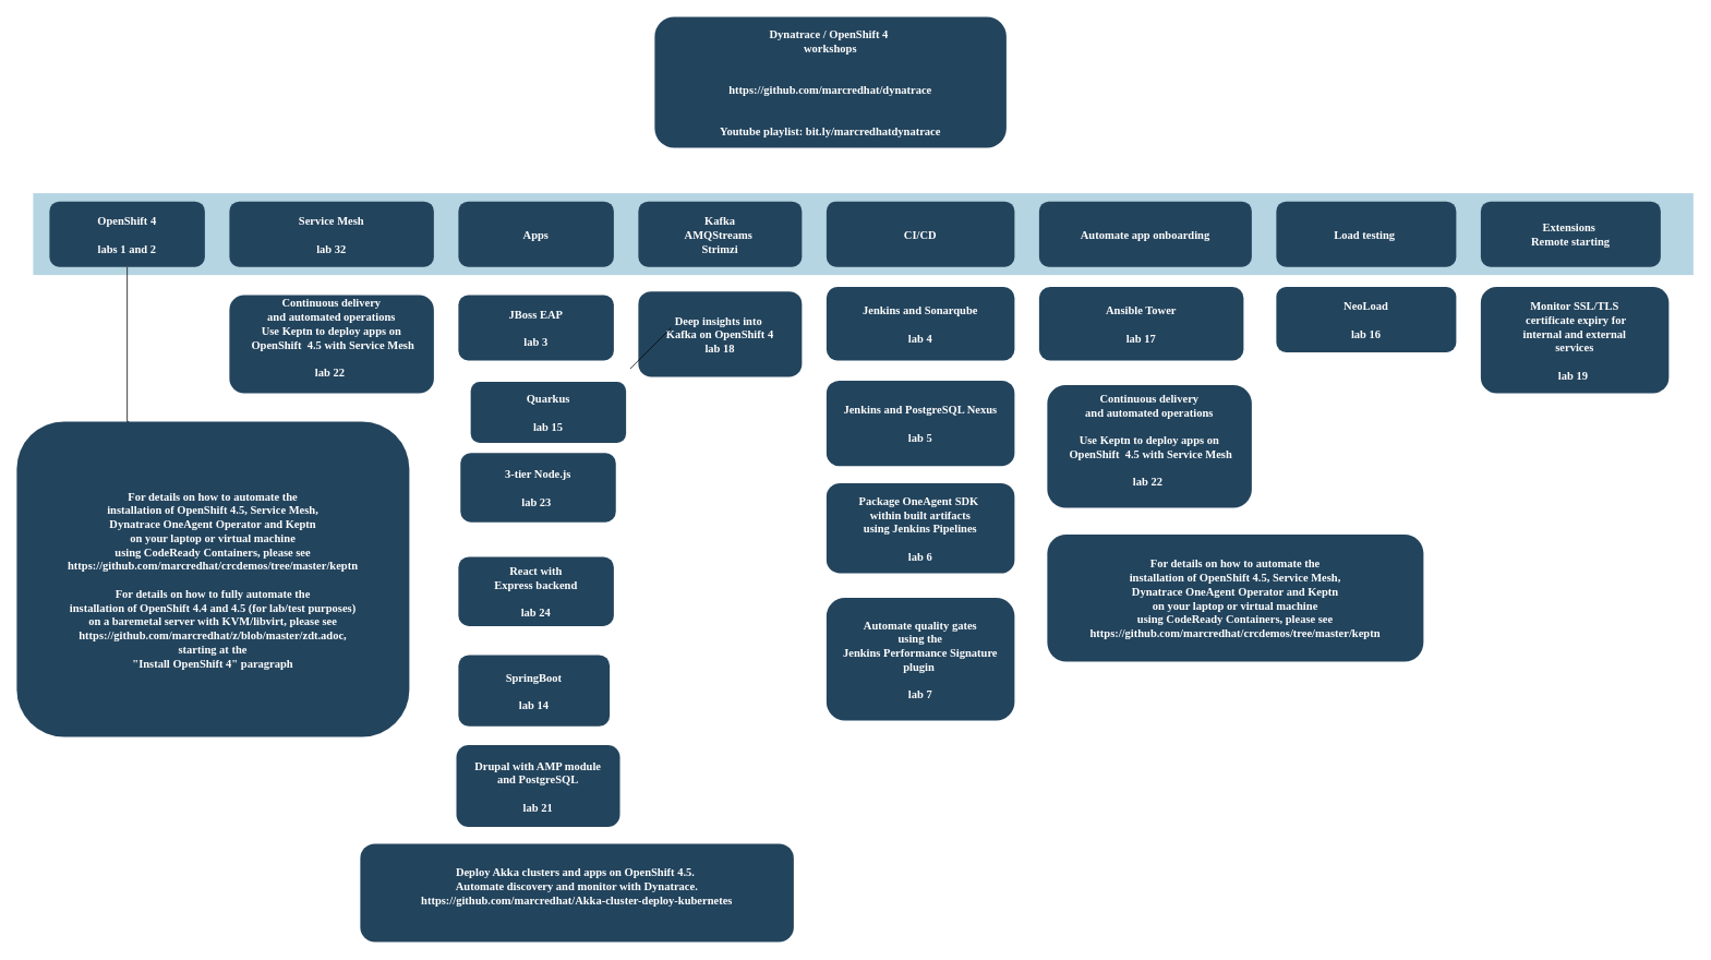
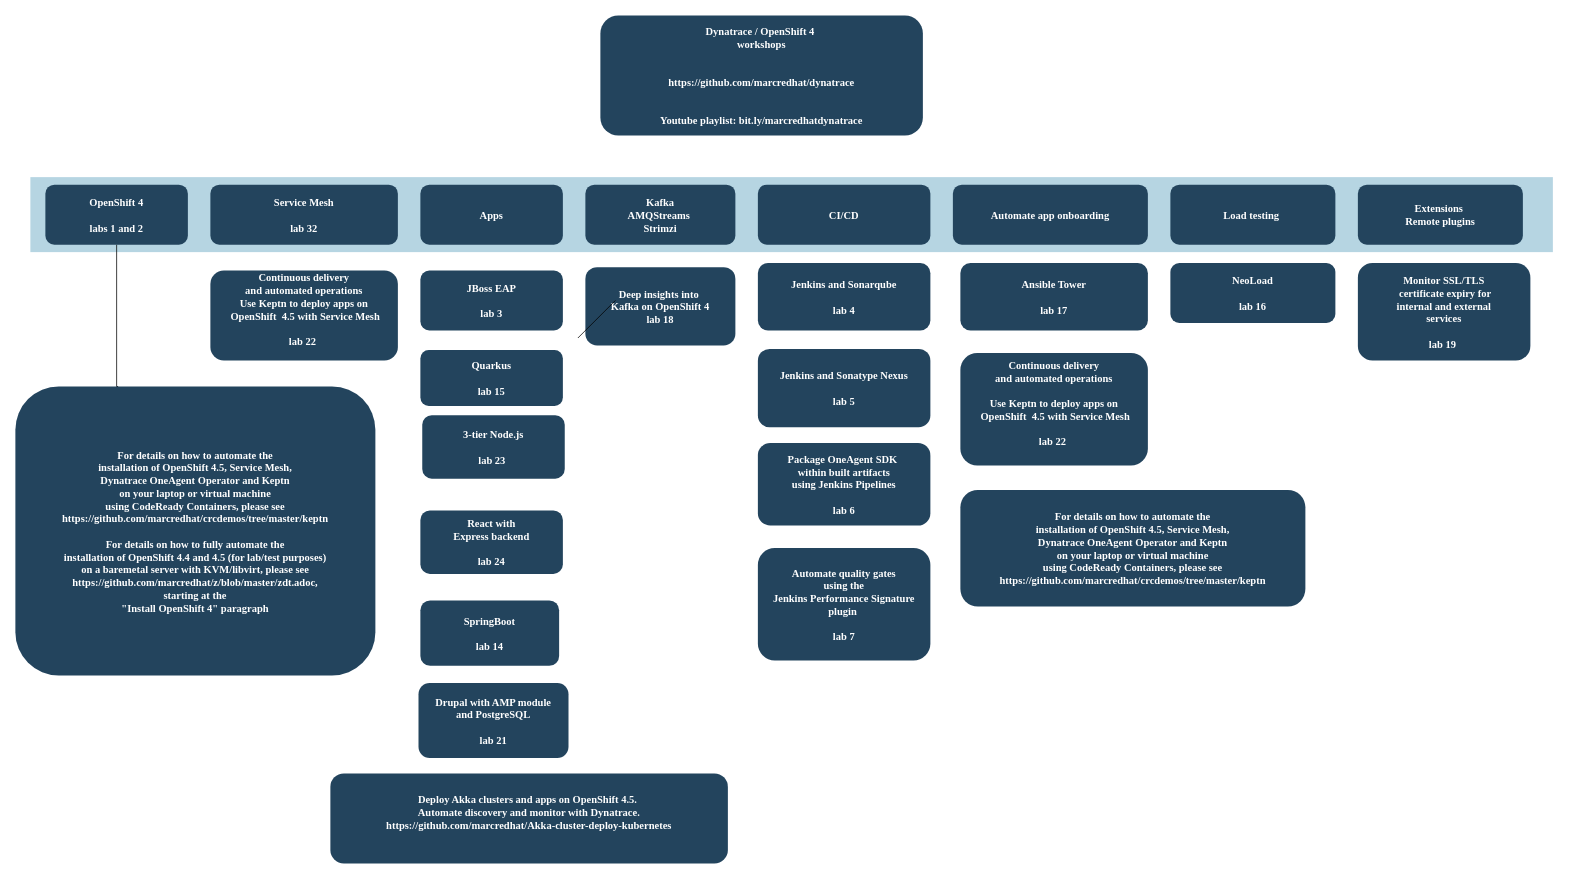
  <mxCell id="0" />
  <mxCell id="1" parent="0" />
  <mxCell id="2" value="" style="fillColor=#10739E;strokeColor=none;opacity=30;" parent="1" vertex="1"><mxGeometry x="40" y="235.5" width="2030" height="100" as="geometry" /></mxCell>
  <mxCell id="3" value="Dynatrace / OpenShift 4 &#10;workshops&#10;&#10;&#10;https://github.com/marcredhat/dynatrace&#10;&#10;&#10;Youtube playlist: bit.ly/marcredhatdynatrace" style="rounded=1;fillColor=#23445D;gradientColor=none;strokeColor=none;fontColor=#FFFFFF;fontStyle=1;fontFamily=Tahoma;fontSize=14" parent="1" vertex="1"><mxGeometry x="800" y="20" width="430" height="160" as="geometry" /></mxCell>
  <mxCell id="4" value="&#10;Kafka &#10;AMQStreams &#10;Strimzi&#10;" style="rounded=1;fillColor=#23445D;gradientColor=none;strokeColor=none;fontColor=#FFFFFF;fontStyle=1;fontFamily=Tahoma;fontSize=14" parent="1" vertex="1"><mxGeometry x="780" y="245.5" width="200" height="80" as="geometry" /></mxCell>
  <mxCell id="5" value="Apps" style="rounded=1;fillColor=#23445D;gradientColor=none;strokeColor=none;fontColor=#FFFFFF;fontStyle=1;fontFamily=Tahoma;fontSize=14" parent="1" vertex="1"><mxGeometry x="560" y="245.5" width="190" height="80" as="geometry" /></mxCell>
  <mxCell id="6" value="&#10;Service Mesh&#10;&#10;lab 32&#10;" style="rounded=1;fillColor=#23445D;gradientColor=none;strokeColor=none;fontColor=#FFFFFF;fontStyle=1;fontFamily=Tahoma;fontSize=14;align=center;" parent="1" vertex="1"><mxGeometry x="280" y="245.5" width="250" height="80" as="geometry" /></mxCell>
  <mxCell id="7" style="edgeStyle=orthogonalEdgeStyle;rounded=0;orthogonalLoop=1;jettySize=auto;html=1;entryX=0.284;entryY=-0.003;entryDx=0;entryDy=0;fontColor=#FFFFFF;entryPerimeter=0;" edge="1" parent="1" source="8" target="29"><mxGeometry relative="1" as="geometry"><Array as="points"><mxPoint x="155" y="515" /><mxPoint x="156" y="515" /></Array></mxGeometry></mxCell>
  <mxCell id="8" value="OpenShift 4&#10;&#10;labs 1 and 2" style="rounded=1;fillColor=#23445D;gradientColor=none;strokeColor=none;fontColor=#FFFFFF;fontStyle=1;fontFamily=Tahoma;fontSize=14" parent="1" vertex="1"><mxGeometry x="60" y="245.5" width="190" height="80" as="geometry" /></mxCell>
  <mxCell id="9" value="Continuous delivery &#10;and automated operations &#10;Use Keptn to deploy apps on&#10; OpenShift  4.5 with Service Mesh&#10;&#10;lab 22 &#10; " style="rounded=1;fillColor=#23445D;gradientColor=none;strokeColor=none;fontColor=#FFFFFF;fontStyle=1;fontFamily=Tahoma;fontSize=14" parent="1" vertex="1"><mxGeometry x="280" y="360" width="250" height="120" as="geometry" /></mxCell>
  <mxCell id="10" value="JBoss EAP&#10;&#10;lab 3" style="rounded=1;fillColor=#23445D;gradientColor=none;strokeColor=none;fontColor=#FFFFFF;fontStyle=1;fontFamily=Tahoma;fontSize=14" parent="1" vertex="1"><mxGeometry x="560" y="360" width="190" height="80" as="geometry" /></mxCell>
- <mxCell id="11" value="Quarkus&#10;&#10;lab 15" style="rounded=1;fillColor=#23445D;gradientColor=none;strokeColor=none;fontColor=#FFFFFF;fontStyle=1;fontFamily=Tahoma;fontSize=14" parent="1" vertex="1"><mxGeometry x="575" y="466" width="190" height="74.5" as="geometry" /></mxCell>
+ <mxCell id="11" value="Quarkus&#10;&#10;lab 15" style="rounded=1;fillColor=#23445D;gradientColor=none;strokeColor=none;fontColor=#FFFFFF;fontStyle=1;fontFamily=Tahoma;fontSize=14" parent="1" vertex="1"><mxGeometry x="560" y="466" width="190" height="74.5" as="geometry" /></mxCell>
  <mxCell id="12" value="3-tier Node.js&#10;&#10;lab 23 " style="rounded=1;fillColor=#23445D;gradientColor=none;strokeColor=none;fontColor=#FFFFFF;fontStyle=1;fontFamily=Tahoma;fontSize=14" parent="1" vertex="1"><mxGeometry x="562.5" y="553" width="190" height="84.5" as="geometry" /></mxCell>
  <mxCell id="13" value="React with &#10;Express backend&#10;&#10;lab 24" style="rounded=1;fillColor=#23445D;gradientColor=none;strokeColor=none;fontColor=#FFFFFF;fontStyle=1;fontFamily=Tahoma;fontSize=14" parent="1" vertex="1"><mxGeometry x="560" y="680" width="190" height="84.5" as="geometry" /></mxCell>
  <mxCell id="14" value="CI/CD" style="rounded=1;fillColor=#23445D;gradientColor=none;strokeColor=none;fontColor=#FFFFFF;fontStyle=1;fontFamily=Tahoma;fontSize=14" parent="1" vertex="1"><mxGeometry x="1010" y="245.5" width="230" height="80" as="geometry" /></mxCell>
  <mxCell id="15" value="&#10;Automate app onboarding&#10;" style="rounded=1;fillColor=#23445D;gradientColor=none;strokeColor=none;fontColor=#FFFFFF;fontStyle=1;fontFamily=Tahoma;fontSize=14" parent="1" vertex="1"><mxGeometry x="1270" y="245.5" width="260" height="80" as="geometry" /></mxCell>
  <mxCell id="16" value="Load testing " style="rounded=1;fillColor=#23445D;gradientColor=none;strokeColor=none;fontColor=#FFFFFF;fontStyle=1;fontFamily=Tahoma;fontSize=14" parent="1" vertex="1"><mxGeometry x="1560" y="245.5" width="220" height="80" as="geometry" /></mxCell>
  <mxCell id="17" value="NeoLoad&#10; &#10;lab 16" style="rounded=1;fillColor=#23445D;gradientColor=none;strokeColor=none;fontColor=#FFFFFF;fontStyle=1;fontFamily=Tahoma;fontSize=14" parent="1" vertex="1"><mxGeometry x="1560" y="350" width="220" height="80" as="geometry" /></mxCell>
  <mxCell id="18" value="Jenkins and Sonarqube&#10;&#10;lab 4" style="rounded=1;fillColor=#23445D;gradientColor=none;strokeColor=none;fontColor=#FFFFFF;fontStyle=1;fontFamily=Tahoma;fontSize=14" parent="1" vertex="1"><mxGeometry x="1010" y="350" width="230" height="90" as="geometry" /></mxCell>
- <mxCell id="19" value="Ansible Tower&#10;&#10;lab 17" style="rounded=1;fillColor=#23445D;gradientColor=none;strokeColor=none;fontColor=#FFFFFF;fontStyle=1;fontFamily=Tahoma;fontSize=14" parent="1" vertex="1"><mxGeometry x="1270" y="350" width="250" height="90" as="geometry" /></mxCell>
+ <mxCell id="19" value="Ansible Tower&#10;&#10;lab 17" style="rounded=1;fillColor=#23445D;gradientColor=none;strokeColor=none;fontColor=#FFFFFF;fontStyle=1;fontFamily=Tahoma;fontSize=14" parent="1" vertex="1"><mxGeometry x="1280" y="350" width="250" height="90" as="geometry" /></mxCell>
  <mxCell id="20" value="Continuous delivery &#10;and automated operations &#10;&#10;Use Keptn to deploy apps on&#10; OpenShift  4.5 with Service Mesh&#10;&#10;lab 22 &#10; " style="rounded=1;fillColor=#23445D;gradientColor=none;strokeColor=none;fontColor=#FFFFFF;fontStyle=1;fontFamily=Tahoma;fontSize=14" parent="1" vertex="1"><mxGeometry x="1280" y="470" width="250" height="150" as="geometry" /></mxCell>
  <mxCell id="21" value="Drupal with AMP module&#10;and PostgreSQL&#10;&#10;lab 21" style="rounded=1;fillColor=#23445D;gradientColor=none;strokeColor=none;fontColor=#FFFFFF;fontStyle=1;fontFamily=Tahoma;fontSize=14" parent="1" vertex="1"><mxGeometry x="557.5" y="910" width="200" height="100" as="geometry" /></mxCell>
  <mxCell id="22" value="SpringBoot&#10;&#10;lab 14" style="rounded=1;fillColor=#23445D;gradientColor=none;strokeColor=none;fontColor=#FFFFFF;fontStyle=1;fontFamily=Tahoma;fontSize=14" parent="1" vertex="1"><mxGeometry x="560" y="800" width="185" height="87" as="geometry" /></mxCell>
- <mxCell id="23" value="Extensions &#10;Remote starting" style="rounded=1;fillColor=#23445D;gradientColor=none;strokeColor=none;fontColor=#FFFFFF;fontStyle=1;fontFamily=Tahoma;fontSize=14" parent="1" vertex="1"><mxGeometry x="1810" y="245.5" width="220" height="80" as="geometry" /></mxCell>
+ <mxCell id="23" value="Extensions &#10;Remote plugins" style="rounded=1;fillColor=#23445D;gradientColor=none;strokeColor=none;fontColor=#FFFFFF;fontStyle=1;fontFamily=Tahoma;fontSize=14" parent="1" vertex="1"><mxGeometry x="1810" y="245.5" width="220" height="80" as="geometry" /></mxCell>
  <mxCell id="24" value="Monitor SSL/TLS&#10; certificate expiry for &#10;internal and external&#10;services&#10;&#10;lab 19 " style="rounded=1;fillColor=#23445D;gradientColor=none;strokeColor=none;fontColor=#FFFFFF;fontStyle=1;fontFamily=Tahoma;fontSize=14" parent="1" vertex="1"><mxGeometry x="1810" y="350" width="230" height="130" as="geometry" /></mxCell>
  <mxCell id="25" value="Deep insights into &#10;Kafka on OpenShift 4&#10;lab 18" style="rounded=1;fillColor=#23445D;gradientColor=none;strokeColor=none;fontColor=#FFFFFF;fontStyle=1;fontFamily=Tahoma;fontSize=14" parent="1" vertex="1"><mxGeometry x="780" y="355.5" width="200" height="104.5" as="geometry" /></mxCell>
- <mxCell id="26" value="Jenkins and PostgreSQL Nexus&#10;&#10;lab 5" style="rounded=1;fillColor=#23445D;gradientColor=none;strokeColor=none;fontColor=#FFFFFF;fontStyle=1;fontFamily=Tahoma;fontSize=14" parent="1" vertex="1"><mxGeometry x="1010" y="464.5" width="230" height="104.5" as="geometry" /></mxCell>
+ <mxCell id="26" value="Jenkins and Sonatype Nexus&#10;&#10;lab 5" style="rounded=1;fillColor=#23445D;gradientColor=none;strokeColor=none;fontColor=#FFFFFF;fontStyle=1;fontFamily=Tahoma;fontSize=14" parent="1" vertex="1"><mxGeometry x="1010" y="464.5" width="230" height="104.5" as="geometry" /></mxCell>
  <mxCell id="27" value="Package OneAgent SDK &#10;within built artifacts&#10;using Jenkins Pipelines&#10;&#10;lab 6" style="rounded=1;fillColor=#23445D;gradientColor=none;strokeColor=none;fontColor=#FFFFFF;fontStyle=1;fontFamily=Tahoma;fontSize=14" parent="1" vertex="1"><mxGeometry x="1010" y="590" width="230" height="110" as="geometry" /></mxCell>
  <mxCell id="28" value="Automate quality gates &#10;using the&#10;Jenkins Performance Signature &#10;plugin &#10;&#10;lab 7" style="rounded=1;fillColor=#23445D;gradientColor=none;strokeColor=none;fontColor=#FFFFFF;fontStyle=1;fontFamily=Tahoma;fontSize=14" parent="1" vertex="1"><mxGeometry x="1010" y="730" width="230" height="150" as="geometry" /></mxCell>
  <mxCell id="29" value="For details on how to automate the &#10;installation of OpenShift 4.5, Service Mesh,&#10;Dynatrace OneAgent Operator and Keptn&#10;on your laptop or virtual machine &#10;using CodeReady Containers, please see&#10;https://github.com/marcredhat/crcdemos/tree/master/keptn&#10;&#10;For details on how to fully automate the &#10;installation of OpenShift 4.4 and 4.5 (for lab/test purposes)&#10;on a baremetal server with KVM/libvirt, please see&#10;https://github.com/marcredhat/z/blob/master/zdt.adoc, &#10;starting at the&#10;&quot;Install OpenShift 4&quot; paragraph" style="rounded=1;fillColor=#23445D;gradientColor=none;strokeColor=none;fontColor=#FFFFFF;fontStyle=1;fontFamily=Tahoma;fontSize=14" vertex="1" parent="1"><mxGeometry x="20" y="514.5" width="480" height="385.5" as="geometry" /></mxCell>
  <mxCell id="30" value="Deploy Akka clusters and apps on OpenShift 4.5. &#10;Automate discovery and monitor with Dynatrace.&#10;https://github.com/marcredhat/Akka-cluster-deploy-kubernetes&#10;" style="rounded=1;fillColor=#23445D;gradientColor=none;strokeColor=none;fontStyle=1;fontFamily=Tahoma;fontSize=14;fontColor=#FFFFFF;" vertex="1" parent="1"><mxGeometry x="440" y="1030.5" width="530" height="120" as="geometry" /></mxCell>
  <mxCell id="31" value="" style="endArrow=none;html=1;fontColor=#FFFFFF;" edge="1" parent="1"><mxGeometry width="50" height="50" relative="1" as="geometry"><mxPoint x="770" y="450" as="sourcePoint" /><mxPoint x="820" y="400" as="targetPoint" /></mxGeometry></mxCell>
  <mxCell id="32" value="&#10;&#10;For details on how to automate the &#10;installation of OpenShift 4.5, Service Mesh,&#10;Dynatrace OneAgent Operator and Keptn&#10;on your laptop or virtual machine &#10;using CodeReady Containers, please see&#10;https://github.com/marcredhat/crcdemos/tree/master/keptn&#10;&#10;" style="rounded=1;fillColor=#23445D;gradientColor=none;strokeColor=none;fontColor=#FFFFFF;fontStyle=1;fontFamily=Tahoma;fontSize=14" vertex="1" parent="1"><mxGeometry x="1280" y="652.5" width="460" height="155.5" as="geometry" /></mxCell>
